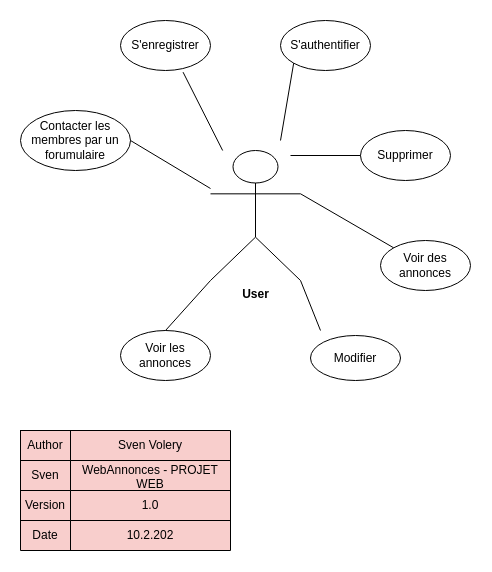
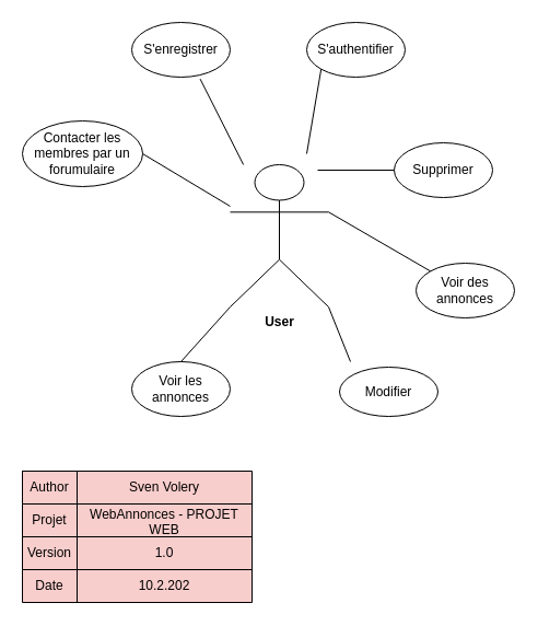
  <mxCell id="0" />
  <mxCell id="1" parent="0" />
  <mxCell id="2" value="&lt;b&gt;User&lt;/b&gt;" style="shape=umlActor;verticalLabelPosition=bottom;verticalAlign=top;html=1;outlineConnect=0;" parent="1" vertex="1"><mxGeometry x="210" y="150" width="90" height="130" as="geometry" /></mxCell>
  <mxCell id="3" value="S'authentifier" style="ellipse;whiteSpace=wrap;html=1;" parent="1" vertex="1"><mxGeometry x="280" y="20" width="90" height="50" as="geometry" /></mxCell>
  <mxCell id="4" value="S'enregistrer" style="ellipse;whiteSpace=wrap;html=1;" parent="1" vertex="1"><mxGeometry x="120" y="20" width="90" height="50" as="geometry" /></mxCell>
  <mxCell id="5" value="Supprimer" style="ellipse;whiteSpace=wrap;html=1;" parent="1" vertex="1"><mxGeometry x="360" y="130" width="90" height="50" as="geometry" /></mxCell>
  <mxCell id="6" value="Modifier" style="ellipse;whiteSpace=wrap;html=1;" parent="1" vertex="1"><mxGeometry x="310" y="335" width="90" height="45" as="geometry" /></mxCell>
  <mxCell id="7" value="Voir des annonces" style="ellipse;whiteSpace=wrap;html=1;" vertex="1" parent="1"><mxGeometry x="380" y="240" width="90" height="50" as="geometry" /></mxCell>
  <mxCell id="8" value="Voir les annonces" style="ellipse;whiteSpace=wrap;html=1;" vertex="1" parent="1"><mxGeometry x="120" y="330" width="90" height="50" as="geometry" /></mxCell>
  <mxCell id="9" value="Contacter les membres par un forumulaire" style="ellipse;whiteSpace=wrap;html=1;" vertex="1" parent="1"><mxGeometry x="20" y="110" width="110" height="60" as="geometry" /></mxCell>
  <mxCell id="10" value="" style="endArrow=none;html=1;exitX=0.5;exitY=0;exitDx=0;exitDy=0;" edge="1" parent="1" source="8"><mxGeometry width="50" height="50" relative="1" as="geometry"><mxPoint x="230" y="220" as="sourcePoint" /><mxPoint x="210" y="280" as="targetPoint" /></mxGeometry></mxCell>
  <mxCell id="11" value="" style="endArrow=none;html=1;entryX=1;entryY=0.5;entryDx=0;entryDy=0;" edge="1" parent="1" source="2" target="9"><mxGeometry width="50" height="50" relative="1" as="geometry"><mxPoint x="175" y="340" as="sourcePoint" /><mxPoint x="220" y="290" as="targetPoint" /></mxGeometry></mxCell>
  <mxCell id="12" value="" style="endArrow=none;html=1;entryX=0.695;entryY=1.033;entryDx=0;entryDy=0;entryPerimeter=0;" edge="1" parent="1" source="2" target="4"><mxGeometry width="50" height="50" relative="1" as="geometry"><mxPoint x="250" y="130" as="sourcePoint" /><mxPoint x="170" y="82" as="targetPoint" /></mxGeometry></mxCell>
  <mxCell id="13" value="" style="endArrow=none;html=1;entryX=0;entryY=1;entryDx=0;entryDy=0;" edge="1" parent="1" target="3"><mxGeometry width="50" height="50" relative="1" as="geometry"><mxPoint x="280" y="140" as="sourcePoint" /><mxPoint x="192.55" y="81.65" as="targetPoint" /></mxGeometry></mxCell>
  <mxCell id="14" value="" style="endArrow=none;html=1;entryX=0;entryY=0.5;entryDx=0;entryDy=0;" edge="1" parent="1" target="5"><mxGeometry width="50" height="50" relative="1" as="geometry"><mxPoint x="290" y="155" as="sourcePoint" /><mxPoint x="303.096" y="72.631" as="targetPoint" /></mxGeometry></mxCell>
  <mxCell id="15" value="" style="endArrow=none;html=1;entryX=0;entryY=0;entryDx=0;entryDy=0;exitX=1;exitY=0.333;exitDx=0;exitDy=0;exitPerimeter=0;" edge="1" parent="1" source="2" target="7"><mxGeometry width="50" height="50" relative="1" as="geometry"><mxPoint x="314" y="230" as="sourcePoint" /><mxPoint x="384" y="230" as="targetPoint" /></mxGeometry></mxCell>
  <mxCell id="16" value="" style="endArrow=none;html=1;exitX=1;exitY=1;exitDx=0;exitDy=0;exitPerimeter=0;" edge="1" parent="1" source="2"><mxGeometry width="50" height="50" relative="1" as="geometry"><mxPoint x="310" y="270" as="sourcePoint" /><mxPoint x="320" y="330" as="targetPoint" /></mxGeometry></mxCell>
  <mxCell id="17" value="" style="shape=table;html=1;whiteSpace=wrap;startSize=0;container=1;collapsible=0;childLayout=tableLayout;fillColor=#f8cecc;" vertex="1" parent="1"><mxGeometry x="20" y="430" width="210" height="120" as="geometry" /></mxCell>
  <mxCell id="18" value="" style="shape=partialRectangle;html=1;whiteSpace=wrap;collapsible=0;dropTarget=0;pointerEvents=0;fillColor=none;top=0;left=0;bottom=0;right=0;points=[[0,0.5],[1,0.5]];portConstraint=eastwest;" vertex="1" parent="17"><mxGeometry width="210" height="30" as="geometry" /></mxCell>
  <mxCell id="19" value="Author" style="shape=partialRectangle;html=1;whiteSpace=wrap;connectable=0;fillColor=none;top=0;left=0;bottom=0;right=0;overflow=hidden;" vertex="1" parent="18"><mxGeometry width="50" height="30" as="geometry" /></mxCell>
  <mxCell id="20" value="Sven Volery" style="shape=partialRectangle;html=1;whiteSpace=wrap;connectable=0;fillColor=none;top=0;left=0;bottom=0;right=0;overflow=hidden;" vertex="1" parent="18"><mxGeometry x="50" width="160" height="30" as="geometry" /></mxCell>
  <mxCell id="21" value="" style="shape=partialRectangle;html=1;whiteSpace=wrap;collapsible=0;dropTarget=0;pointerEvents=0;fillColor=none;top=0;left=0;bottom=0;right=0;points=[[0,0.5],[1,0.5]];portConstraint=eastwest;" vertex="1" parent="17"><mxGeometry y="30" width="210" height="30" as="geometry" /></mxCell>
- <mxCell id="22" value="Sven" style="shape=partialRectangle;html=1;whiteSpace=wrap;connectable=0;fillColor=none;top=0;left=0;bottom=0;right=0;overflow=hidden;" vertex="1" parent="21"><mxGeometry width="50" height="30" as="geometry" /></mxCell>
+ <mxCell id="22" value="Projet" style="shape=partialRectangle;html=1;whiteSpace=wrap;connectable=0;fillColor=none;top=0;left=0;bottom=0;right=0;overflow=hidden;" vertex="1" parent="21"><mxGeometry width="50" height="30" as="geometry" /></mxCell>
  <mxCell id="23" value="WebAnnonces - PROJET WEB" style="shape=partialRectangle;html=1;whiteSpace=wrap;connectable=0;fillColor=none;top=0;left=0;bottom=0;right=0;overflow=hidden;" vertex="1" parent="21"><mxGeometry x="50" width="160" height="30" as="geometry" /></mxCell>
  <mxCell id="24" value="" style="shape=partialRectangle;html=1;whiteSpace=wrap;collapsible=0;dropTarget=0;pointerEvents=0;fillColor=none;top=0;left=0;bottom=0;right=0;points=[[0,0.5],[1,0.5]];portConstraint=eastwest;" vertex="1" parent="17"><mxGeometry y="60" width="210" height="30" as="geometry" /></mxCell>
  <mxCell id="25" value="Version" style="shape=partialRectangle;html=1;whiteSpace=wrap;connectable=0;fillColor=none;top=0;left=0;bottom=0;right=0;overflow=hidden;" vertex="1" parent="24"><mxGeometry width="50" height="30" as="geometry" /></mxCell>
  <mxCell id="26" value="1.0" style="shape=partialRectangle;html=1;whiteSpace=wrap;connectable=0;fillColor=none;top=0;left=0;bottom=0;right=0;overflow=hidden;" vertex="1" parent="24"><mxGeometry x="50" width="160" height="30" as="geometry" /></mxCell>
  <mxCell id="27" style="shape=partialRectangle;html=1;whiteSpace=wrap;collapsible=0;dropTarget=0;pointerEvents=0;fillColor=none;top=0;left=0;bottom=0;right=0;points=[[0,0.5],[1,0.5]];portConstraint=eastwest;" vertex="1" parent="17"><mxGeometry y="90" width="210" height="30" as="geometry" /></mxCell>
  <mxCell id="28" value="Date" style="shape=partialRectangle;html=1;whiteSpace=wrap;connectable=0;fillColor=none;top=0;left=0;bottom=0;right=0;overflow=hidden;" vertex="1" parent="27"><mxGeometry width="50" height="30" as="geometry" /></mxCell>
  <mxCell id="29" value="10.2.202" style="shape=partialRectangle;html=1;whiteSpace=wrap;connectable=0;fillColor=none;top=0;left=0;bottom=0;right=0;overflow=hidden;" vertex="1" parent="27"><mxGeometry x="50" width="160" height="30" as="geometry" /></mxCell>
